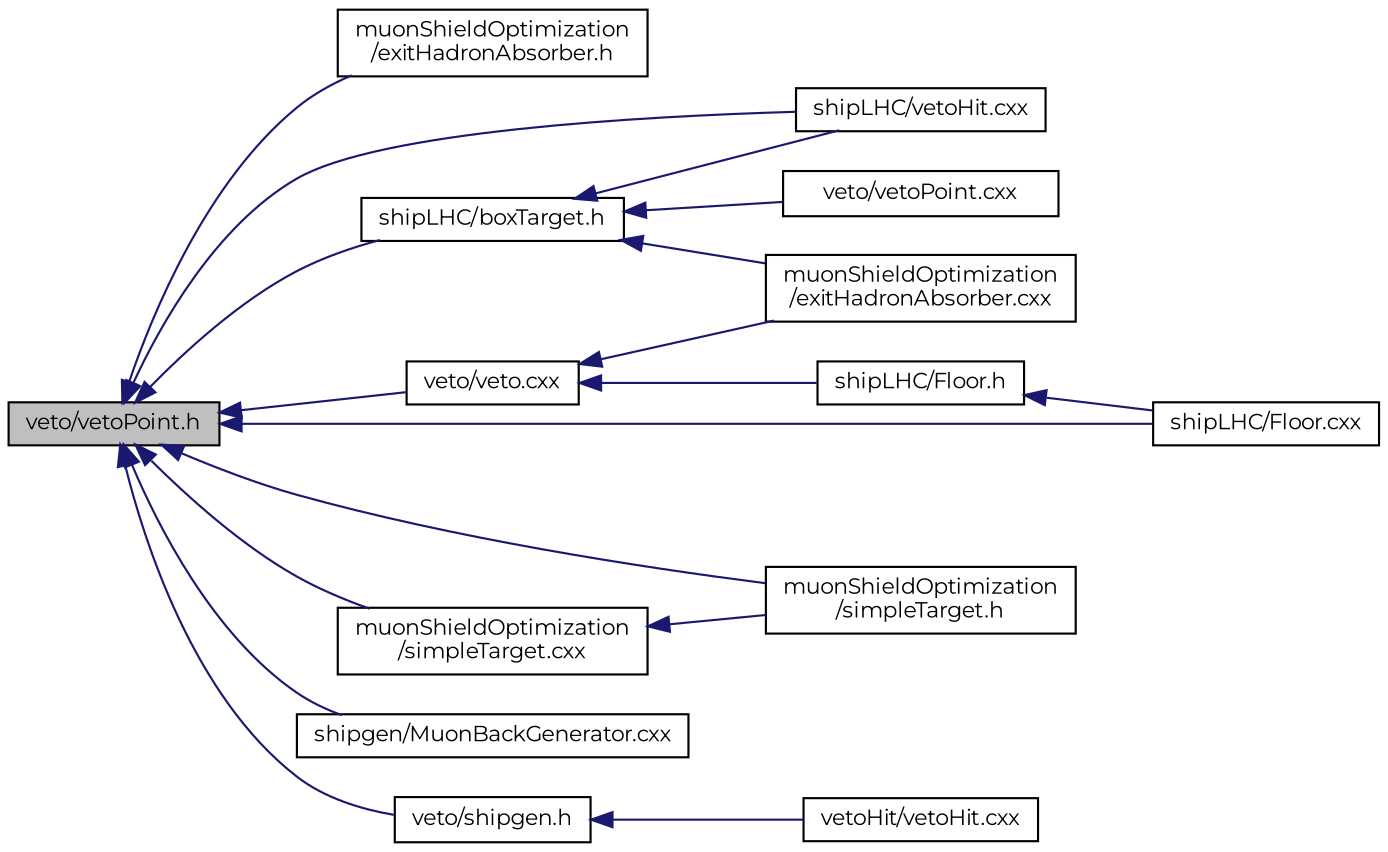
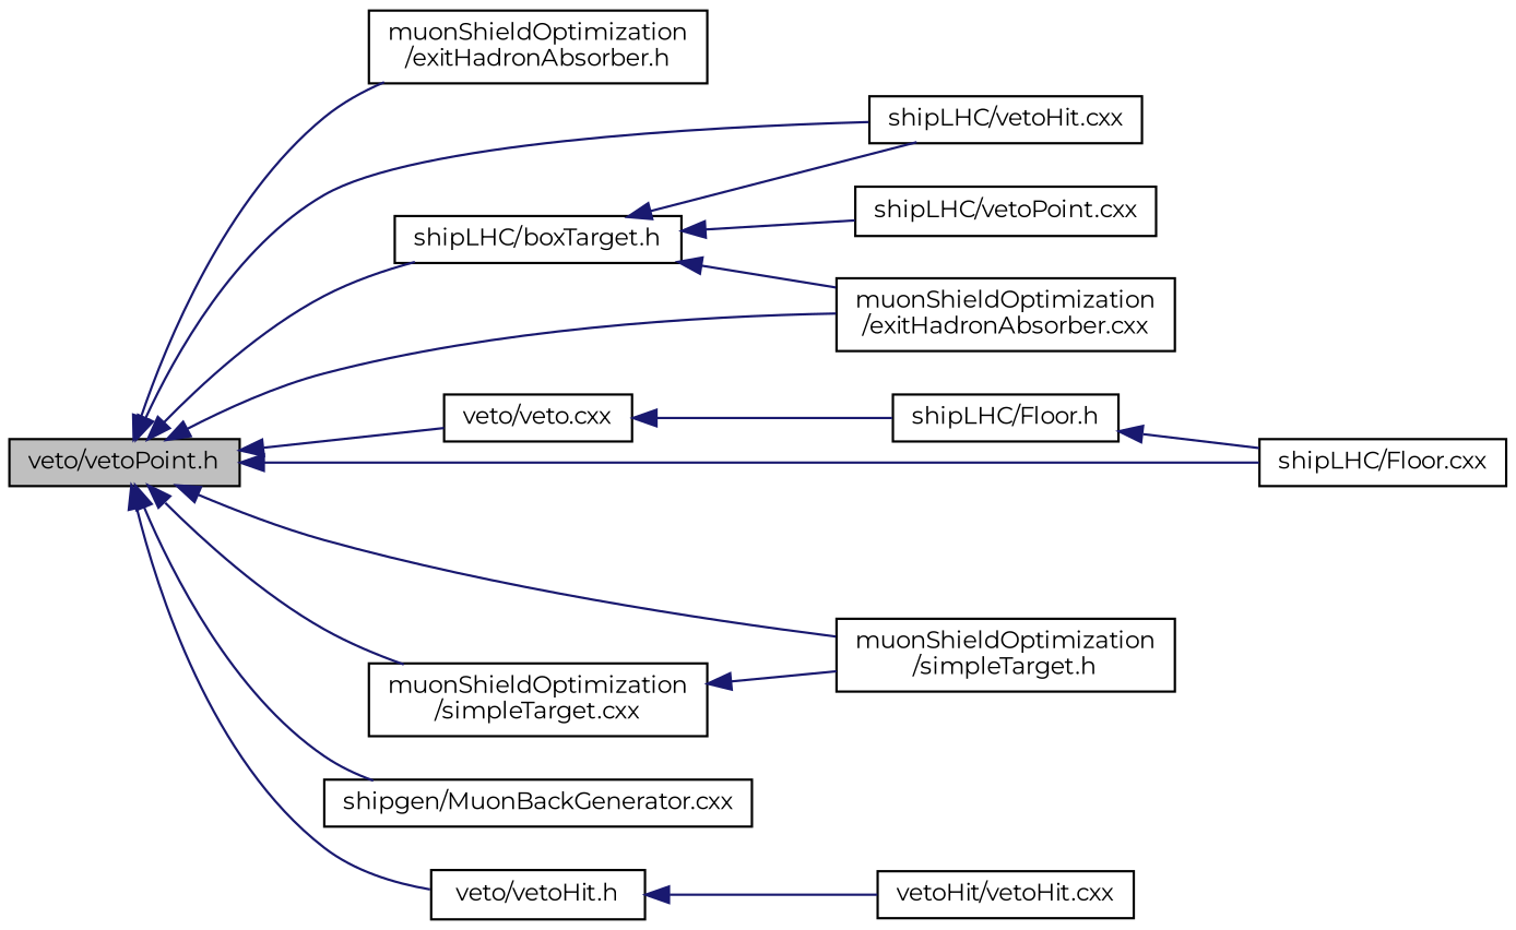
  digraph {
    fontname=Montserrat
    rankdir=LR
    node [color=black fillcolor=white fontname=Montserrat fontsize=10 shape=record style=filled]
    edge [color=midnightblue dir=back fontname=Montserrat fontsize=10 labelfontname=Helvetica labelfontsize=10 style=solid]
    n1 [fillcolor=grey75 fontcolor=black height=0.2 label="veto/vetoPoint.h" width=0.4]
    n2 [height=0.2 label="muonShieldOptimization\l/exitHadronAbsorber.h" width=0.4]
    n3 [height=0.2 label="muonShieldOptimization\l/exitHadronAbsorber.cxx" width=0.4]
    n4 [height=0.2 label="muonShieldOptimization\l/simpleTarget.h" width=0.4]
    n5 [height=0.2 label="muonShieldOptimization\l/simpleTarget.cxx" width=0.4]
    n6 [height=0.2 label="shipgen/MuonBackGenerator.cxx" width=0.4]
    n7 [height=0.2 label="shipLHC/boxTarget.h" width=0.4]
    n8 [height=0.2 label="shipLHC/vetoHit.cxx" width=0.4]
    n9 [height=0.2 label="shipLHC/Floor.cxx" width=0.4]
    n10 [height=0.2 label="veto/veto.cxx" width=0.4]
-   n11 [height=0.2 label="veto/shipgen.h" width=0.4]
-   n12 [height=0.2 label="veto/vetoPoint.cxx" width=0.4]
+   n11 [height=0.2 label="veto/vetoHit.h" width=0.4]
+   n12 [height=0.2 label="shipLHC/vetoPoint.cxx" width=0.4]
    n13 [height=0.2 label="shipLHC/Floor.h" width=0.4]
    n14 [height=0.2 label="vetoHit/vetoHit.cxx" width=0.4]
    n1 -> n2
-   n10 -> n3
+   n1 -> n3
    n1 -> n4
    n1 -> n5
    n1 -> n6
    n1 -> n7
    n1 -> n8
    n1 -> n9
    n1 -> n10
    n1 -> n11
    n5 -> n4
    n7 -> n3
    n7 -> n8
    n7 -> n12
    n10 -> n13
    n11 -> n14
    n13 -> n9
  }
